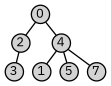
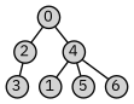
  graph {
    fontname="IBM Plex Sans"
    fontsize=12
    nodesep=0.1
    ranksep=0.1
    node [fillcolor=lightgray fixedsize=true fontname="IBM Plex Sans" fontsize=10 shape=circle style=filled]
    edge [fontname="IBM Plex Sans"]
    0 [width=0.2]
    2 [width=0.2]
    4 [width=0.2]
    1 [width=0.2]
    3 [width=0.2]
    5 [width=0.2]
-   6 [width=0.2 label=7]
+   6 [width=0.2]
    0 -- 2
    0 -- 4
    2 -- 3
    4 -- 1
    4 -- 5
    4 -- 6
  }
